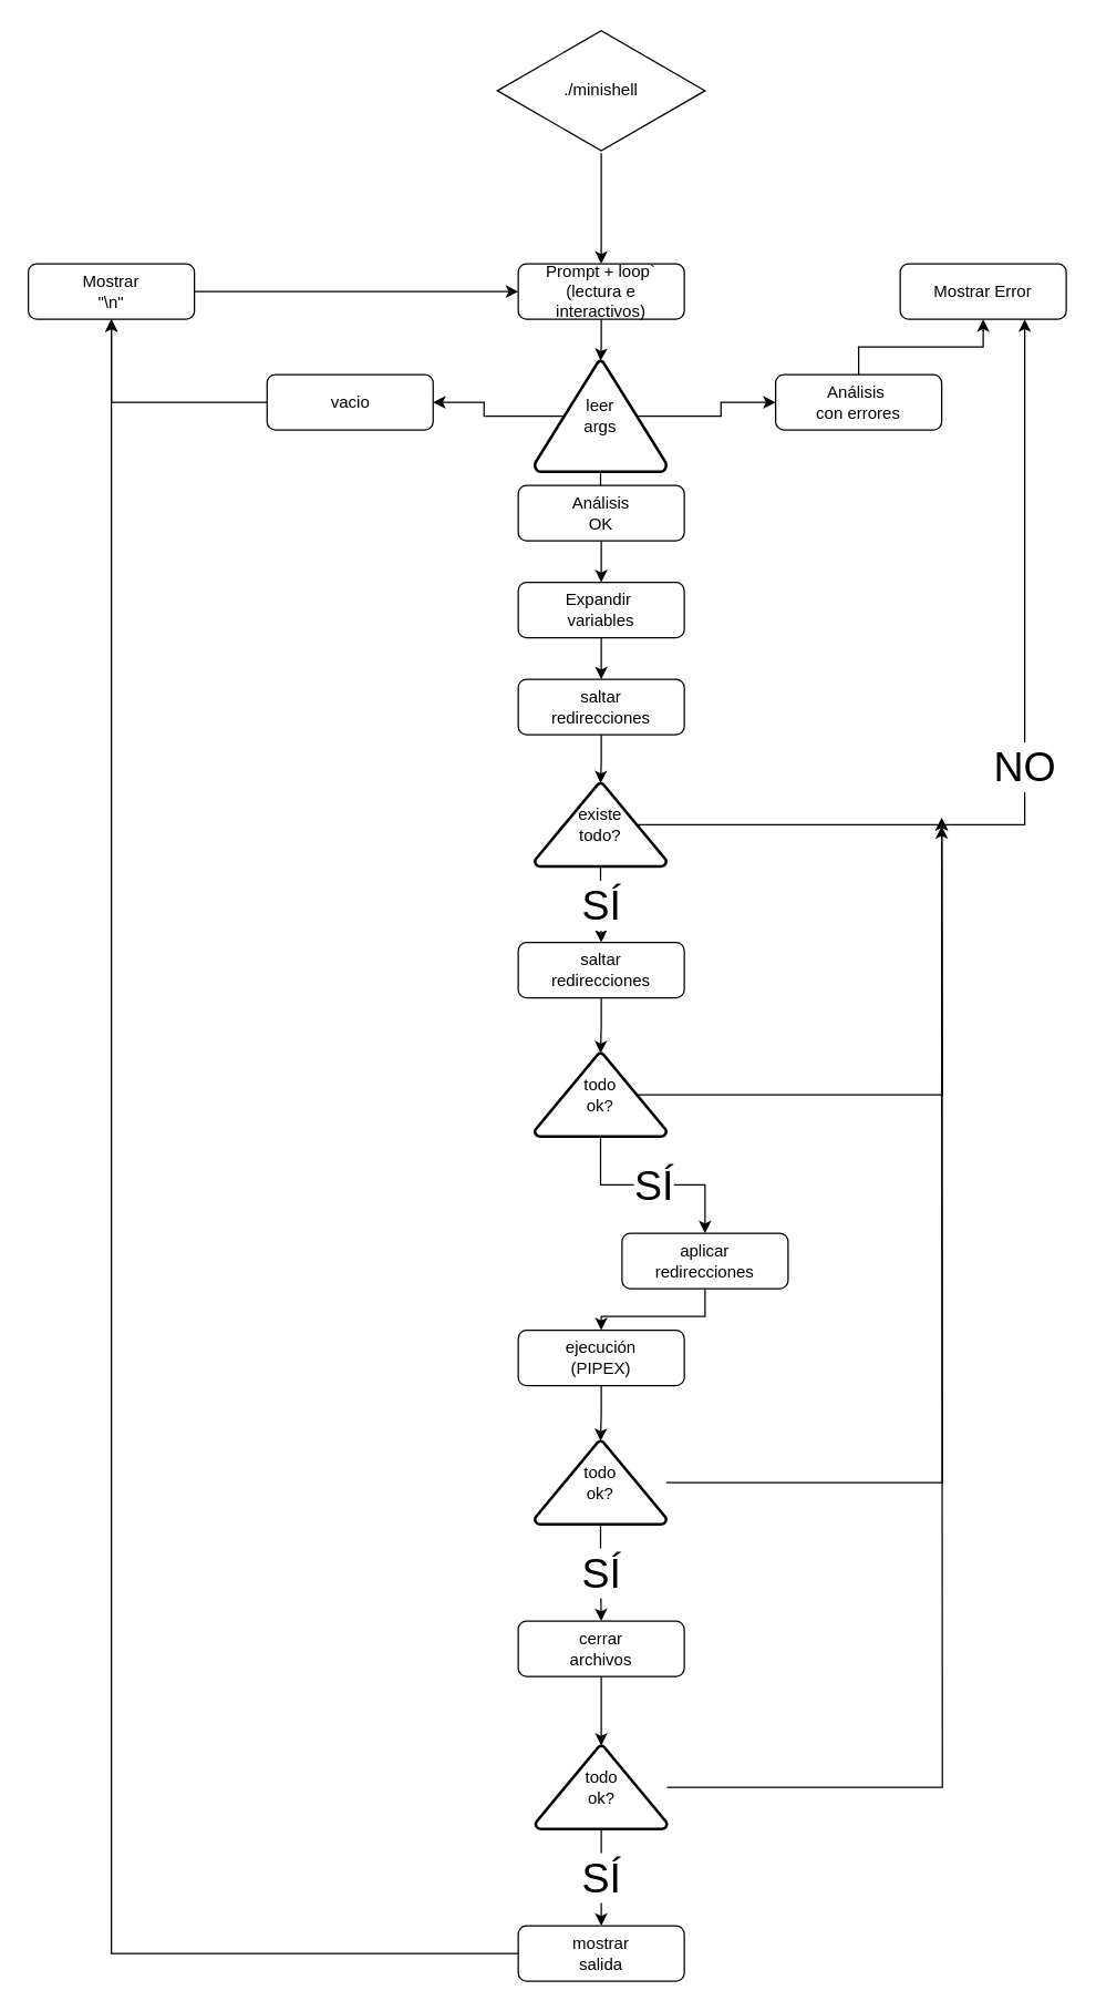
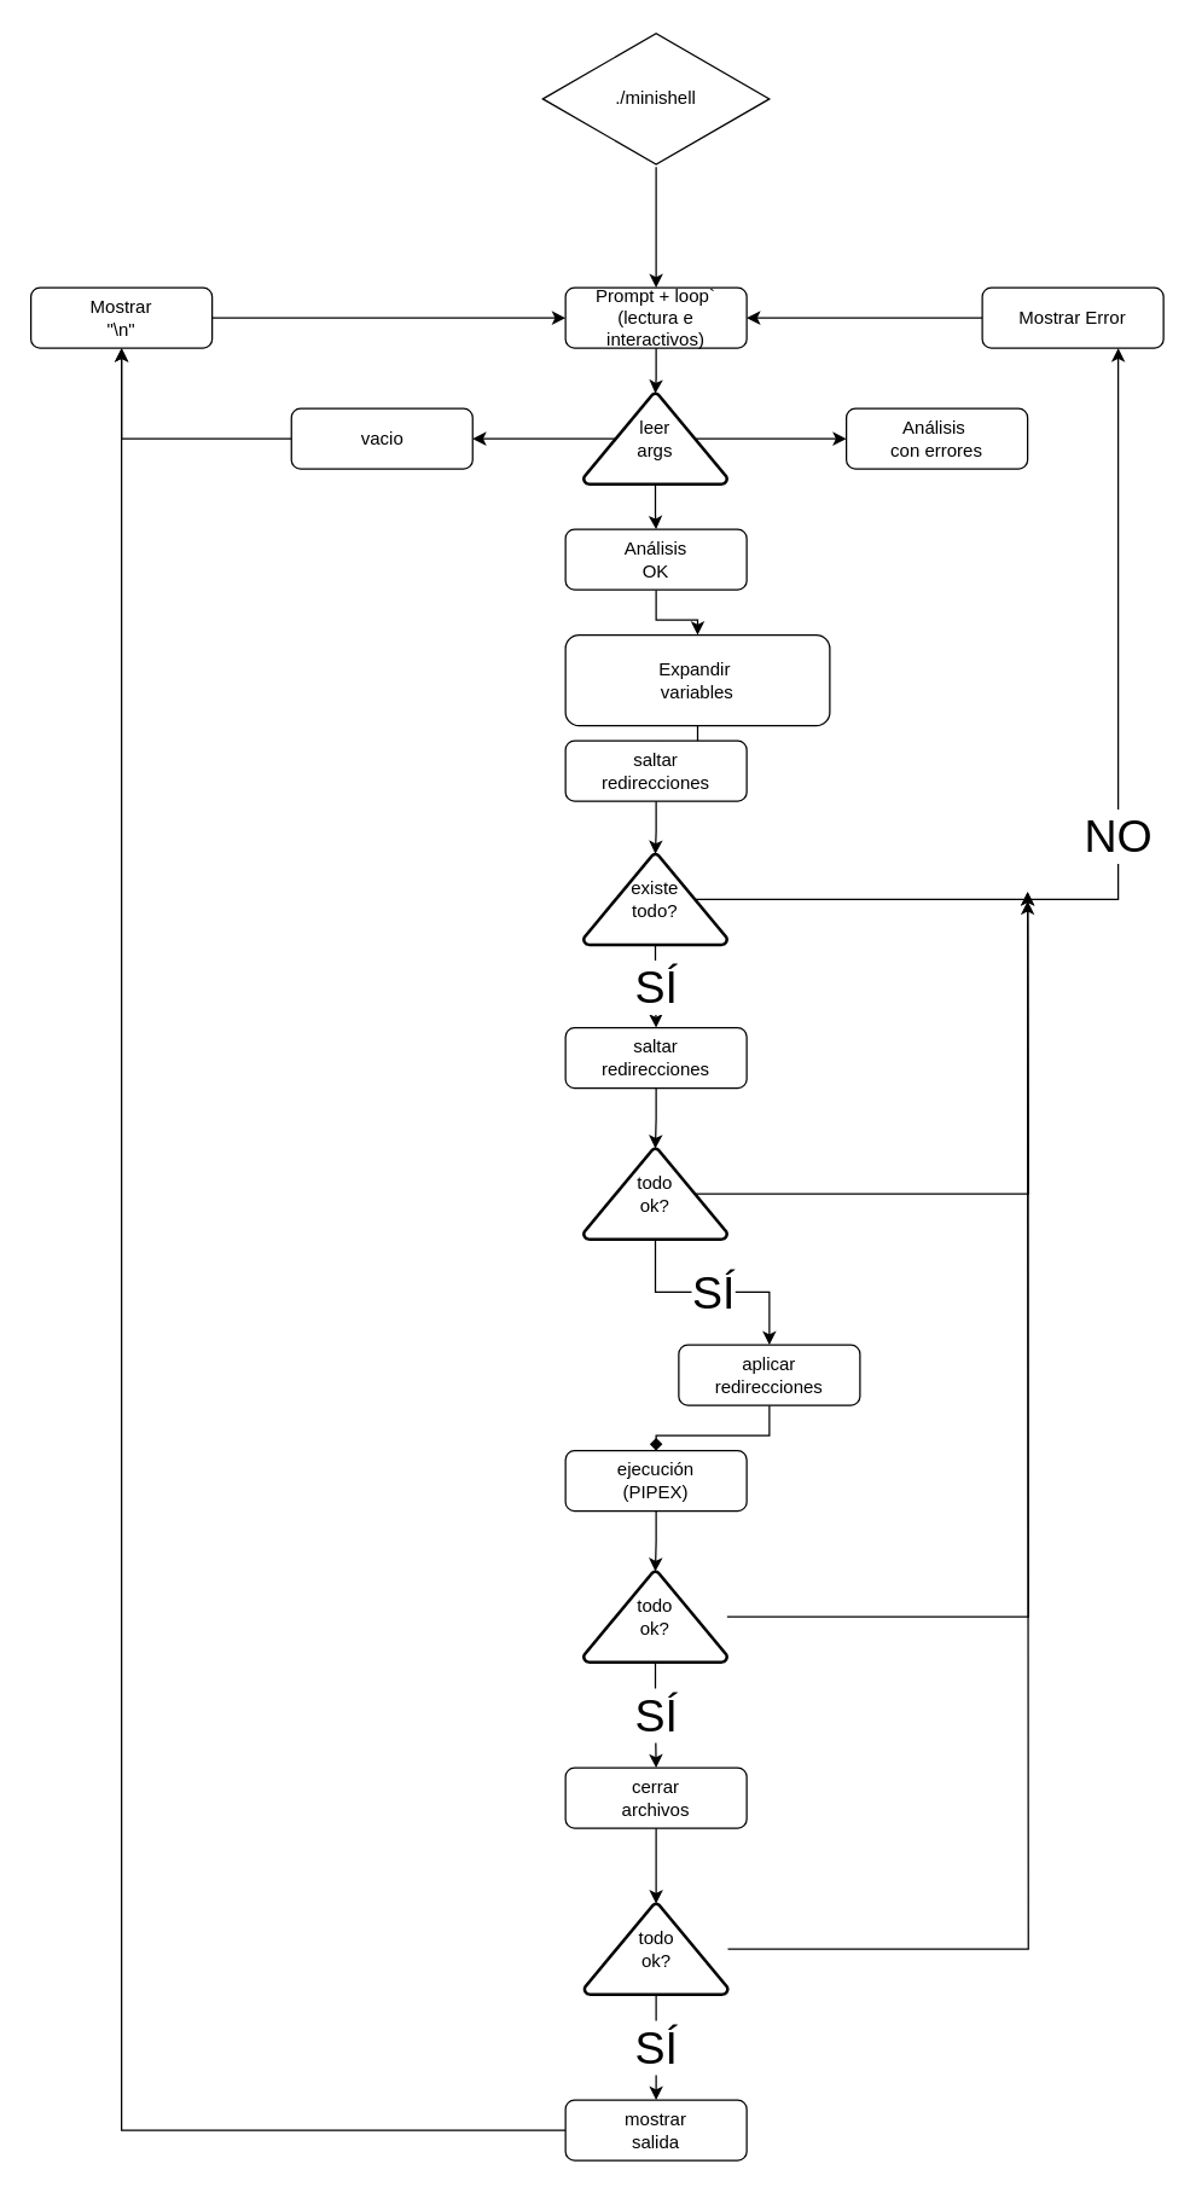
  <mxCell id="0" />
  <mxCell id="1" parent="0" />
+ <mxCell id="2" style="edgeStyle=orthogonalEdgeStyle;rounded=0;orthogonalLoop=1;jettySize=auto;html=1;" edge="1" parent="1" source="3" target="6"><mxGeometry relative="1" as="geometry"><mxPoint x="370" y="220" as="targetPoint" /></mxGeometry></mxCell>
  <mxCell id="3" value="Mostrar Error" style="rounded=1;whiteSpace=wrap;html=1;fontSize=12;glass=0;strokeWidth=1;shadow=0;" parent="1" vertex="1"><mxGeometry x="650" y="190" width="120" height="40" as="geometry" /></mxCell>
  <mxCell id="4" style="edgeStyle=orthogonalEdgeStyle;rounded=0;orthogonalLoop=1;jettySize=auto;html=1;entryX=0.5;entryY=0;entryDx=0;entryDy=0;" edge="1" parent="1" source="5" target="6"><mxGeometry relative="1" as="geometry" /></mxCell>
  <mxCell id="5" value="./minishell" style="html=1;whiteSpace=wrap;aspect=fixed;shape=isoRectangle;" vertex="1" parent="1"><mxGeometry x="359" y="20" width="150" height="90" as="geometry" /></mxCell>
  <mxCell id="6" value="Prompt + loop`&lt;br&gt;(lectura e interactivos)" style="rounded=1;whiteSpace=wrap;html=1;fontSize=12;glass=0;strokeWidth=1;shadow=0;" vertex="1" parent="1"><mxGeometry x="374" y="190" width="120" height="40" as="geometry" /></mxCell>
  <mxCell id="7" style="edgeStyle=orthogonalEdgeStyle;rounded=0;orthogonalLoop=1;jettySize=auto;html=1;exitX=0.22;exitY=0.5;exitDx=0;exitDy=0;exitPerimeter=0;" edge="1" parent="1" source="10" target="13"><mxGeometry relative="1" as="geometry"><Array as="points" /></mxGeometry></mxCell>
  <mxCell id="8" style="edgeStyle=orthogonalEdgeStyle;rounded=0;orthogonalLoop=1;jettySize=auto;html=1;entryX=0;entryY=0.5;entryDx=0;entryDy=0;exitX=0.78;exitY=0.5;exitDx=0;exitDy=0;exitPerimeter=0;" edge="1" parent="1" source="10" target="15"><mxGeometry relative="1" as="geometry" /></mxCell>
  <mxCell id="9" style="edgeStyle=orthogonalEdgeStyle;rounded=0;orthogonalLoop=1;jettySize=auto;html=1;entryX=0.5;entryY=0;entryDx=0;entryDy=0;" edge="1" parent="1" source="10" target="17"><mxGeometry relative="1" as="geometry" /></mxCell>
- <mxCell id="10" value="leer&lt;div&gt;args&lt;/div&gt;" style="strokeWidth=2;html=1;shape=mxgraph.flowchart.extract_or_measurement;whiteSpace=wrap;" vertex="1" parent="1"><mxGeometry x="386" y="260" width="95" height="80" as="geometry" /></mxCell>
+ <mxCell id="10" value="leer&lt;div&gt;args&lt;/div&gt;" style="strokeWidth=2;html=1;shape=mxgraph.flowchart.extract_or_measurement;whiteSpace=wrap;" vertex="1" parent="1"><mxGeometry x="386" y="260" width="95" height="60" as="geometry" /></mxCell>
  <mxCell id="11" style="edgeStyle=orthogonalEdgeStyle;rounded=0;orthogonalLoop=1;jettySize=auto;html=1;entryX=0.5;entryY=0;entryDx=0;entryDy=0;entryPerimeter=0;" edge="1" parent="1" source="6" target="10"><mxGeometry relative="1" as="geometry" /></mxCell>
  <mxCell id="12" style="edgeStyle=orthogonalEdgeStyle;rounded=0;orthogonalLoop=1;jettySize=auto;html=1;" edge="1" parent="1" source="13" target="19"><mxGeometry relative="1" as="geometry" /></mxCell>
  <mxCell id="13" value="vacio" style="rounded=1;whiteSpace=wrap;html=1;fontSize=12;glass=0;strokeWidth=1;shadow=0;" vertex="1" parent="1"><mxGeometry x="192.5" y="270" width="120" height="40" as="geometry" /></mxCell>
- <mxCell id="14" style="edgeStyle=orthogonalEdgeStyle;rounded=0;orthogonalLoop=1;jettySize=auto;html=1;entryX=0.5;entryY=1;entryDx=0;entryDy=0;" edge="1" parent="1" source="15" target="3"><mxGeometry relative="1" as="geometry" /></mxCell>
  <mxCell id="15" value="Análisis&amp;nbsp;&lt;div&gt;con errores&lt;/div&gt;" style="rounded=1;whiteSpace=wrap;html=1;fontSize=12;glass=0;strokeWidth=1;shadow=0;" vertex="1" parent="1"><mxGeometry x="560" y="270" width="120" height="40" as="geometry" /></mxCell>
  <mxCell id="16" style="edgeStyle=orthogonalEdgeStyle;rounded=0;orthogonalLoop=1;jettySize=auto;html=1;" edge="1" parent="1" source="17" target="21"><mxGeometry relative="1" as="geometry" /></mxCell>
  <mxCell id="17" value="Análisis&lt;div&gt;OK&lt;/div&gt;" style="rounded=1;whiteSpace=wrap;html=1;fontSize=12;glass=0;strokeWidth=1;shadow=0;" vertex="1" parent="1"><mxGeometry x="374" y="350" width="120" height="40" as="geometry" /></mxCell>
  <mxCell id="18" style="edgeStyle=orthogonalEdgeStyle;rounded=0;orthogonalLoop=1;jettySize=auto;html=1;" edge="1" parent="1" source="19" target="6"><mxGeometry relative="1" as="geometry" /></mxCell>
  <mxCell id="19" value="Mostrar&lt;div&gt;&quot;\n&quot;&lt;/div&gt;" style="rounded=1;whiteSpace=wrap;html=1;fontSize=12;glass=0;strokeWidth=1;shadow=0;" vertex="1" parent="1"><mxGeometry y="190" width="120" height="40" as="geometry" x="20" /></mxCell>
  <mxCell id="20" style="edgeStyle=orthogonalEdgeStyle;rounded=0;orthogonalLoop=1;jettySize=auto;html=1;entryX=0.5;entryY=0;entryDx=0;entryDy=0;" edge="1" parent="1" source="21" target="22"><mxGeometry relative="1" as="geometry" /></mxCell>
- <mxCell id="21" value="Expandir&amp;nbsp;&lt;div&gt;variables&lt;/div&gt;" style="rounded=1;whiteSpace=wrap;html=1;fontSize=12;glass=0;strokeWidth=1;shadow=0;" vertex="1" parent="1"><mxGeometry x="374" y="420" width="120" height="40" as="geometry" /></mxCell>
+ <mxCell id="21" value="Expandir&amp;nbsp;&lt;div&gt;variables&lt;/div&gt;" style="rounded=1;whiteSpace=wrap;html=1;fontSize=12;glass=0;strokeWidth=1;shadow=0;" vertex="1" parent="1"><mxGeometry x="374" y="420" width="175" height="60" as="geometry" /></mxCell>
  <mxCell id="22" value="saltar&lt;div&gt;&lt;div&gt;redirecciones&lt;/div&gt;&lt;/div&gt;" style="rounded=1;whiteSpace=wrap;html=1;fontSize=12;glass=0;strokeWidth=1;shadow=0;" vertex="1" parent="1"><mxGeometry x="374" y="490" width="120" height="40" as="geometry" /></mxCell>
  <mxCell id="23" value="&lt;font style=&quot;font-size: 30px;&quot;&gt;NO&lt;/font&gt;" style="edgeStyle=orthogonalEdgeStyle;rounded=0;orthogonalLoop=1;jettySize=auto;html=1;exitX=0.78;exitY=0.5;exitDx=0;exitDy=0;exitPerimeter=0;entryX=0.75;entryY=1;entryDx=0;entryDy=0;" edge="1" parent="1" source="25" target="3"><mxGeometry relative="1" as="geometry"><mxPoint x="610" y="340" as="targetPoint" /></mxGeometry></mxCell>
  <mxCell id="24" value="&lt;font style=&quot;font-size: 30px;&quot;&gt;SÍ&lt;/font&gt;" style="edgeStyle=orthogonalEdgeStyle;rounded=0;orthogonalLoop=1;jettySize=auto;html=1;" edge="1" parent="1" source="25" target="27"><mxGeometry relative="1" as="geometry" /></mxCell>
  <mxCell id="25" value="existe&lt;div&gt;todo?&lt;/div&gt;" style="strokeWidth=2;html=1;shape=mxgraph.flowchart.extract_or_measurement;whiteSpace=wrap;" vertex="1" parent="1"><mxGeometry x="386" y="565" width="95" height="60" as="geometry" /></mxCell>
  <mxCell id="26" style="edgeStyle=orthogonalEdgeStyle;rounded=0;orthogonalLoop=1;jettySize=auto;html=1;entryX=0.5;entryY=0;entryDx=0;entryDy=0;entryPerimeter=0;" edge="1" parent="1" source="22" target="25"><mxGeometry relative="1" as="geometry" /></mxCell>
  <mxCell id="27" value="saltar&lt;div&gt;&lt;div&gt;redirecciones&lt;/div&gt;&lt;/div&gt;" style="rounded=1;whiteSpace=wrap;html=1;fontSize=12;glass=0;strokeWidth=1;shadow=0;" vertex="1" parent="1"><mxGeometry x="374" y="680" width="120" height="40" as="geometry" /></mxCell>
  <mxCell id="28" value="ejecución&lt;div&gt;(PIPEX&lt;span style=&quot;background-color: initial;&quot;&gt;)&lt;/span&gt;&lt;/div&gt;" style="rounded=1;whiteSpace=wrap;html=1;fontSize=12;glass=0;strokeWidth=1;shadow=0;" vertex="1" parent="1"><mxGeometry x="374" y="960" width="120" height="40" as="geometry" /></mxCell>
  <mxCell id="29" style="edgeStyle=orthogonalEdgeStyle;rounded=0;orthogonalLoop=1;jettySize=auto;html=1;entryX=0.5;entryY=1;entryDx=0;entryDy=0;" edge="1" parent="1" source="30" target="19"><mxGeometry relative="1" as="geometry" /></mxCell>
  <mxCell id="30" value="mostrar&lt;div&gt;salida&lt;/div&gt;" style="rounded=1;whiteSpace=wrap;html=1;fontSize=12;glass=0;strokeWidth=1;shadow=0;" vertex="1" parent="1"><mxGeometry x="374" y="1390" width="120" height="40" as="geometry" /></mxCell>
  <mxCell id="31" value="cerrar&lt;div&gt;archivos&lt;/div&gt;" style="rounded=1;whiteSpace=wrap;html=1;fontSize=12;glass=0;strokeWidth=1;shadow=0;" vertex="1" parent="1"><mxGeometry x="374" y="1170" width="120" height="40" as="geometry" /></mxCell>
  <mxCell id="32" style="edgeStyle=orthogonalEdgeStyle;rounded=0;orthogonalLoop=1;jettySize=auto;html=1;exitX=0.5;exitY=1;exitDx=0;exitDy=0;" edge="1" parent="1" source="28" target="40"><mxGeometry relative="1" as="geometry" /></mxCell>
- <mxCell id="33" style="edgeStyle=orthogonalEdgeStyle;rounded=0;orthogonalLoop=1;jettySize=auto;html=1;entryX=0.5;entryY=0;entryDx=0;entryDy=0;" edge="1" parent="1" source="34" target="28"><mxGeometry relative="1" as="geometry" /></mxCell>
+ <mxCell id="33" style="edgeStyle=orthogonalEdgeStyle;rounded=0;orthogonalLoop=1;jettySize=auto;html=1;entryX=0.5;entryY=0;entryDx=0;entryDy=0;endArrow=diamond;" edge="1" parent="1" source="34" target="28"><mxGeometry relative="1" as="geometry" /></mxCell>
  <mxCell id="34" value="aplicar&lt;div&gt;redirecciones&lt;/div&gt;" style="rounded=1;whiteSpace=wrap;html=1;fontSize=12;glass=0;strokeWidth=1;shadow=0;" vertex="1" parent="1"><mxGeometry x="449" y="890" width="120" height="40" as="geometry" /></mxCell>
  <mxCell id="35" style="edgeStyle=orthogonalEdgeStyle;rounded=0;orthogonalLoop=1;jettySize=auto;html=1;exitX=0.78;exitY=0.5;exitDx=0;exitDy=0;exitPerimeter=0;" edge="1" parent="1" source="36"><mxGeometry relative="1" as="geometry"><mxPoint x="680" y="590" as="targetPoint" /></mxGeometry></mxCell>
  <mxCell id="36" value="todo&lt;div&gt;ok?&lt;/div&gt;" style="strokeWidth=2;html=1;shape=mxgraph.flowchart.extract_or_measurement;whiteSpace=wrap;" vertex="1" parent="1"><mxGeometry x="386" y="760" width="95" height="60" as="geometry" /></mxCell>
  <mxCell id="37" style="edgeStyle=orthogonalEdgeStyle;rounded=0;orthogonalLoop=1;jettySize=auto;html=1;entryX=0.5;entryY=0;entryDx=0;entryDy=0;entryPerimeter=0;" edge="1" parent="1" source="27" target="36"><mxGeometry relative="1" as="geometry" /></mxCell>
  <mxCell id="38" value="&lt;font style=&quot;font-size: 30px;&quot;&gt;SÍ&lt;/font&gt;" style="edgeStyle=orthogonalEdgeStyle;rounded=0;orthogonalLoop=1;jettySize=auto;html=1;exitX=0.5;exitY=1;exitDx=0;exitDy=0;exitPerimeter=0;" edge="1" parent="1" source="36" target="34"><mxGeometry relative="1" as="geometry"><mxPoint x="230" y="880" as="sourcePoint" /><mxPoint x="510" y="930" as="targetPoint" /></mxGeometry></mxCell>
  <mxCell id="39" style="edgeStyle=orthogonalEdgeStyle;rounded=0;orthogonalLoop=1;jettySize=auto;html=1;" edge="1" parent="1" source="40"><mxGeometry relative="1" as="geometry"><mxPoint x="680" y="596" as="targetPoint" /></mxGeometry></mxCell>
  <mxCell id="40" value="todo&lt;div&gt;ok?&lt;/div&gt;" style="strokeWidth=2;html=1;shape=mxgraph.flowchart.extract_or_measurement;whiteSpace=wrap;" vertex="1" parent="1"><mxGeometry x="386" y="1040" width="95" height="60" as="geometry" /></mxCell>
  <mxCell id="41" style="edgeStyle=orthogonalEdgeStyle;rounded=0;orthogonalLoop=1;jettySize=auto;html=1;" edge="1" parent="1" source="42"><mxGeometry relative="1" as="geometry"><mxPoint x="680" y="590" as="targetPoint" /></mxGeometry></mxCell>
  <mxCell id="42" value="todo&lt;div&gt;ok?&lt;/div&gt;" style="strokeWidth=2;html=1;shape=mxgraph.flowchart.extract_or_measurement;whiteSpace=wrap;" vertex="1" parent="1"><mxGeometry x="386.5" y="1260" width="95" height="60" as="geometry" /></mxCell>
  <mxCell id="43" value="&lt;font style=&quot;font-size: 30px;&quot;&gt;SÍ&lt;/font&gt;" style="edgeStyle=orthogonalEdgeStyle;rounded=0;orthogonalLoop=1;jettySize=auto;html=1;exitX=0.5;exitY=1;exitDx=0;exitDy=0;exitPerimeter=0;entryX=0.5;entryY=0;entryDx=0;entryDy=0;" edge="1" parent="1" source="40" target="31"><mxGeometry relative="1" as="geometry"><mxPoint x="250" y="830" as="sourcePoint" /><mxPoint x="250" y="890" as="targetPoint" /></mxGeometry></mxCell>
  <mxCell id="44" style="edgeStyle=orthogonalEdgeStyle;rounded=0;orthogonalLoop=1;jettySize=auto;html=1;entryX=0.5;entryY=0;entryDx=0;entryDy=0;entryPerimeter=0;" edge="1" parent="1" source="31" target="42"><mxGeometry relative="1" as="geometry" /></mxCell>
  <mxCell id="45" value="&lt;font style=&quot;font-size: 30px;&quot;&gt;SÍ&lt;/font&gt;" style="edgeStyle=orthogonalEdgeStyle;rounded=0;orthogonalLoop=1;jettySize=auto;html=1;exitX=0.5;exitY=1;exitDx=0;exitDy=0;exitPerimeter=0;entryX=0.5;entryY=0;entryDx=0;entryDy=0;" edge="1" parent="1" source="42" target="30"><mxGeometry relative="1" as="geometry"><mxPoint x="250" y="1120" as="sourcePoint" /><mxPoint x="250" y="1189" as="targetPoint" /></mxGeometry></mxCell>
